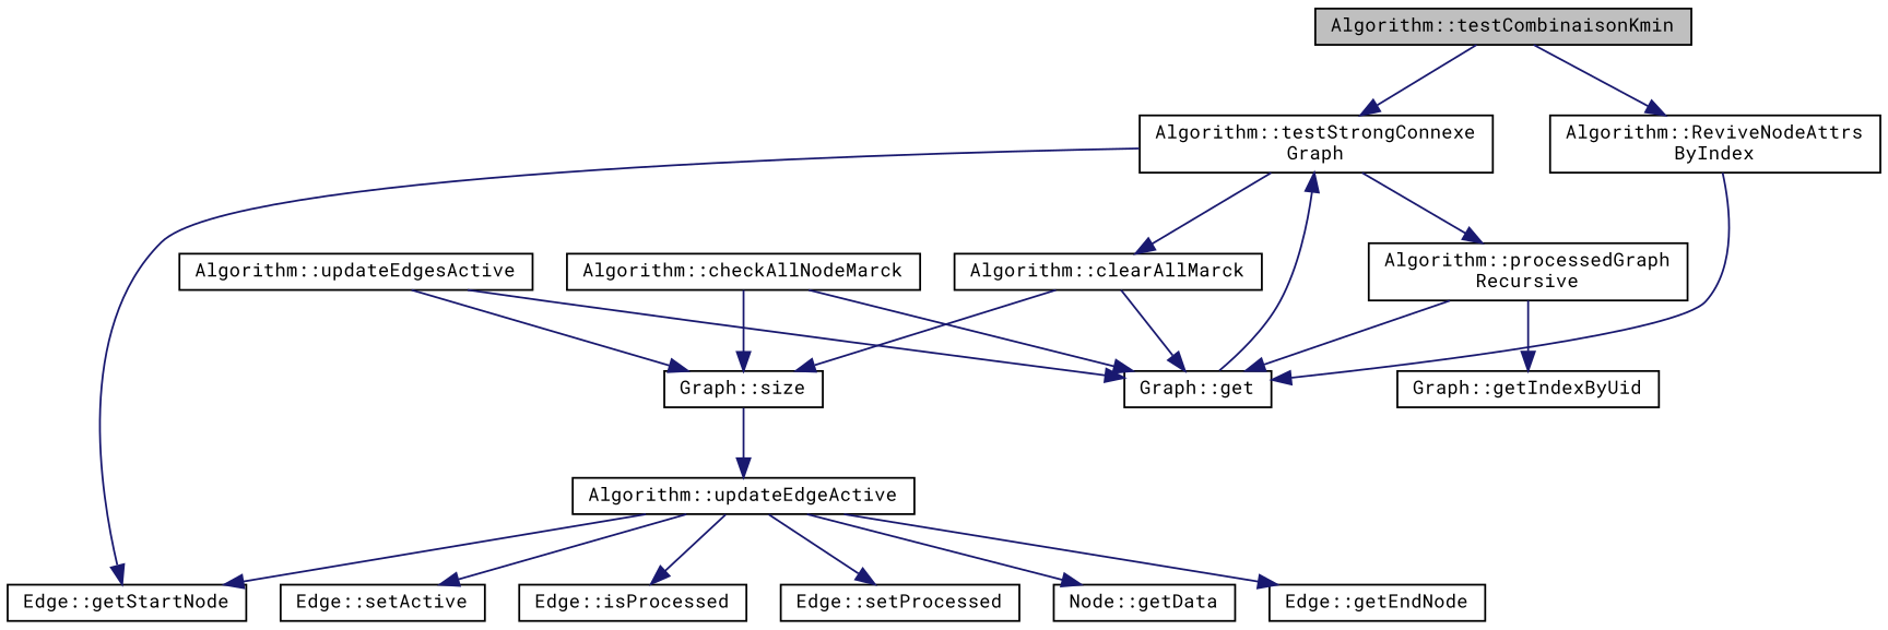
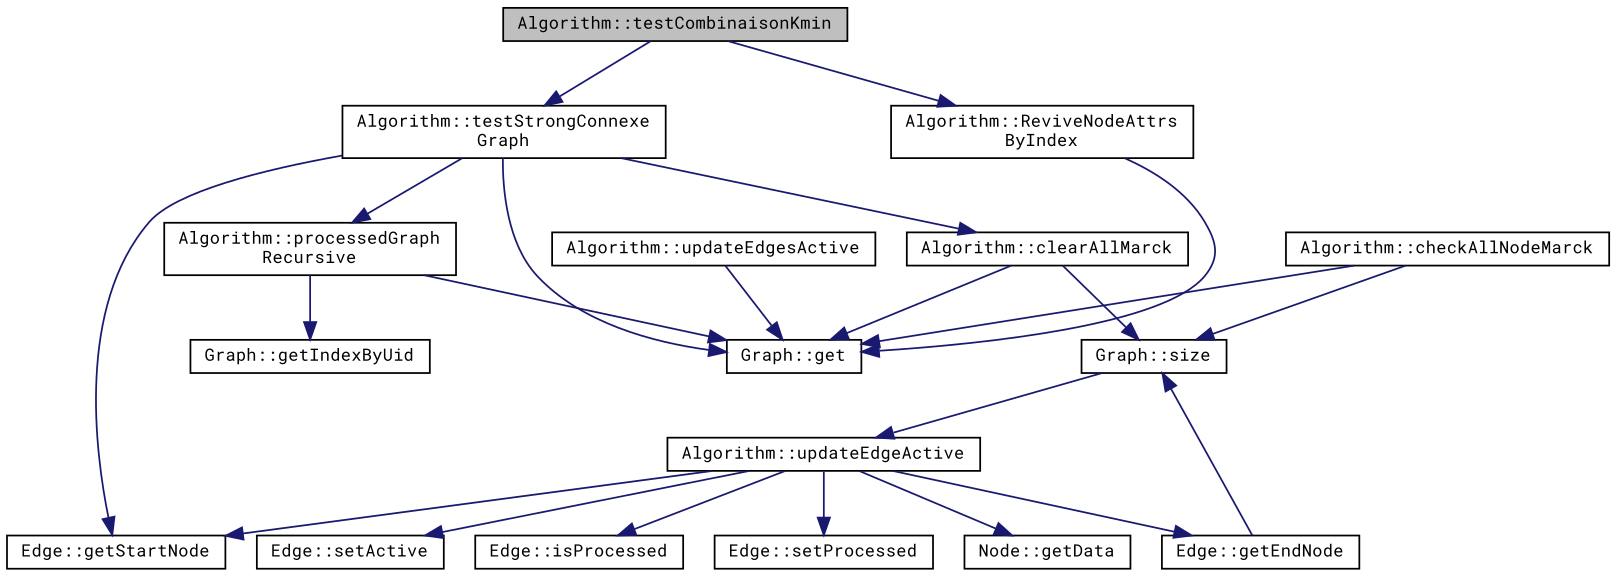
  digraph {
    fontname="Roboto Mono"
    rankdir=TB
    node [color=black fillcolor=white fontname="Roboto Mono" fontsize=10 shape=record style=filled]
    edge [color=midnightblue fontname="Roboto Mono" fontsize=10 labelfontname=Helvetica labelfontsize=10 style=solid]
    n1 [fillcolor=grey75 fontcolor=black height=0.2 label="Algorithm::testCombinaisonKmin" width=0.4]
    n2 [height=0.2 label="Algorithm::testStrongConnexe\lGraph" width=0.4]
    n3 [height=0.2 label="Algorithm::ReviveNodeAttrs\lByIndex" width=0.4]
    n4 [height=0.2 label="Algorithm::updateEdgesActive" width=0.4]
    n5 [height=0.2 label="Graph::get" width=0.4]
    n6 [height=0.2 label="Graph::size" width=0.4]
    n7 [height=0.2 label="Edge::getStartNode" width=0.4]
    n8 [height=0.2 label="Algorithm::clearAllMarck" width=0.4]
    n9 [height=0.2 label="Algorithm::processedGraph\lRecursive" width=0.4]
    n10 [height=0.2 label="Algorithm::updateEdgeActive" width=0.4]
    n11 [height=0.2 label="Node::getData" width=0.4]
    n12 [height=0.2 label="Edge::getEndNode" width=0.4]
    n13 [height=0.2 label="Edge::setActive" width=0.4]
    n14 [height=0.2 label="Edge::isProcessed" width=0.4]
    n15 [height=0.2 label="Edge::setProcessed" width=0.4]
    n16 [height=0.2 label="Graph::getIndexByUid" width=0.4]
    n17 [height=0.2 label="Algorithm::checkAllNodeMarck" width=0.4]
    n1 -> n2
    n1 -> n3
-   n5 -> n2
+   n2 -> n5
    n2 -> n7
    n2 -> n8
    n2 -> n9
    n3 -> n5
    n4 -> n5
-   n4 -> n6
+   n12 -> n6
    n6 -> n10
    n8 -> n5
    n8 -> n6
    n9 -> n5
    n9 -> n16
    n10 -> n7
    n10 -> n11
    n10 -> n12
    n10 -> n13
    n10 -> n14
    n10 -> n15
    n17 -> n5
    n17 -> n6
  }
